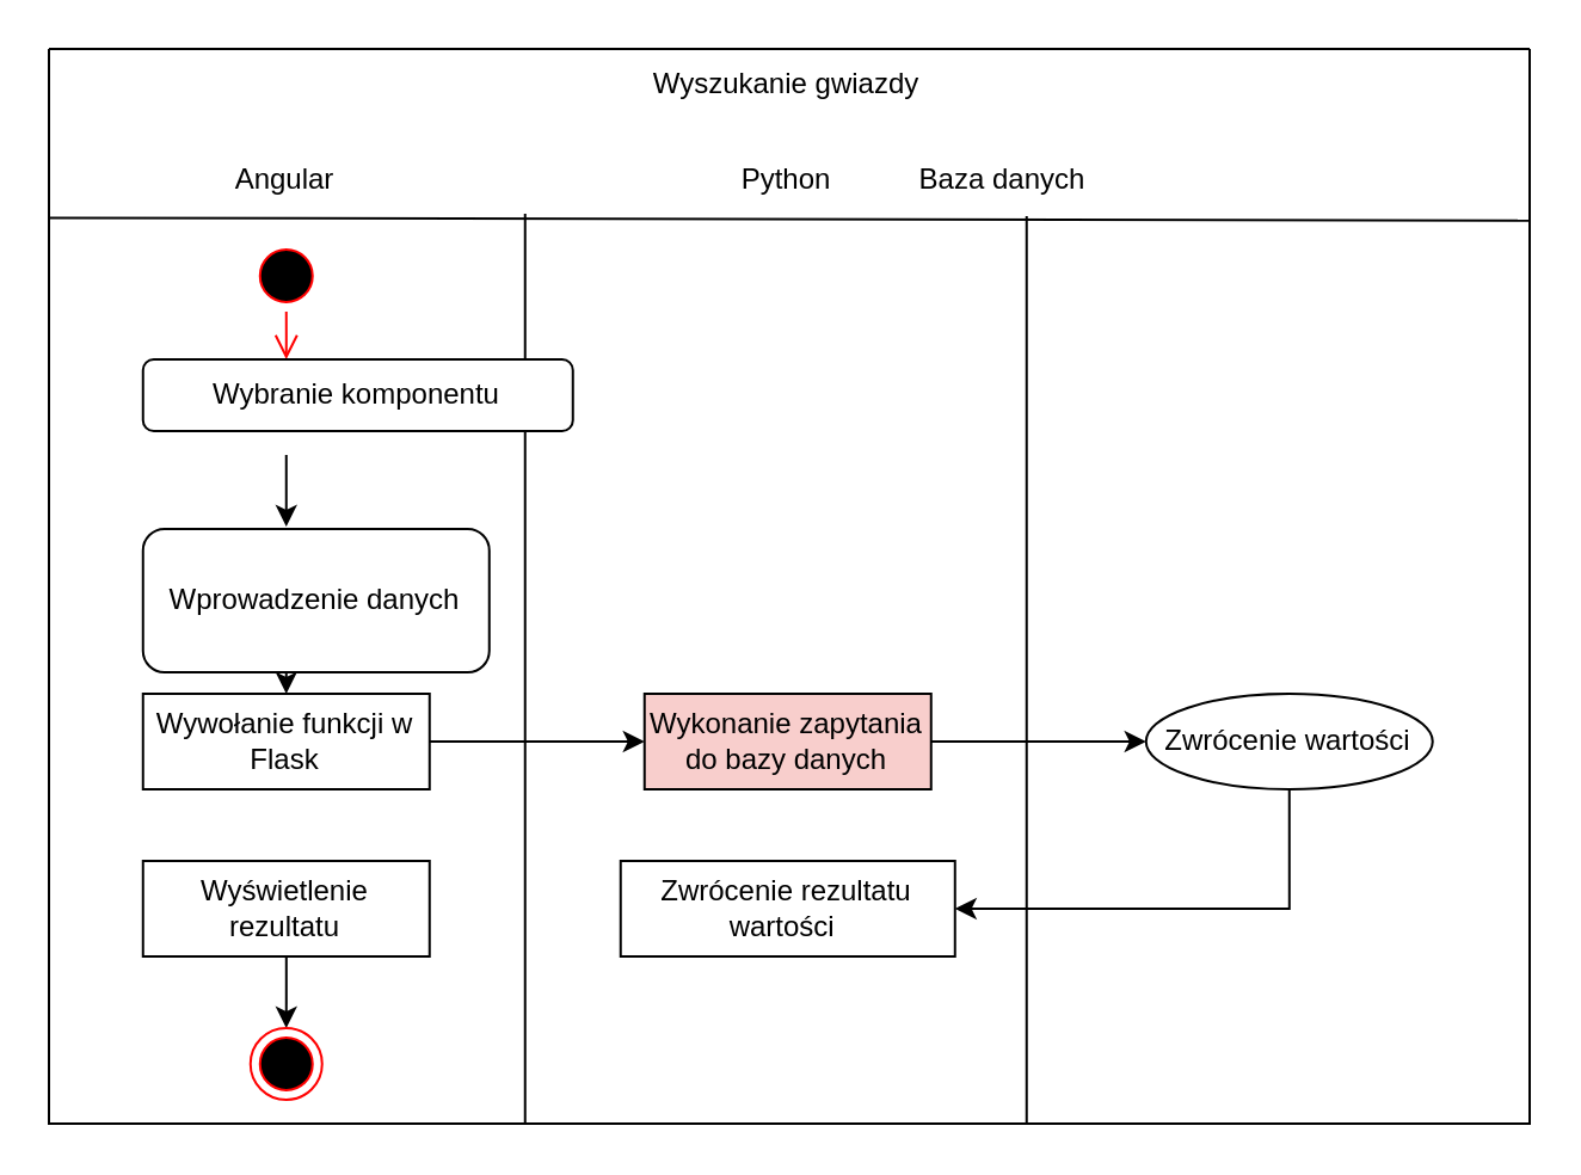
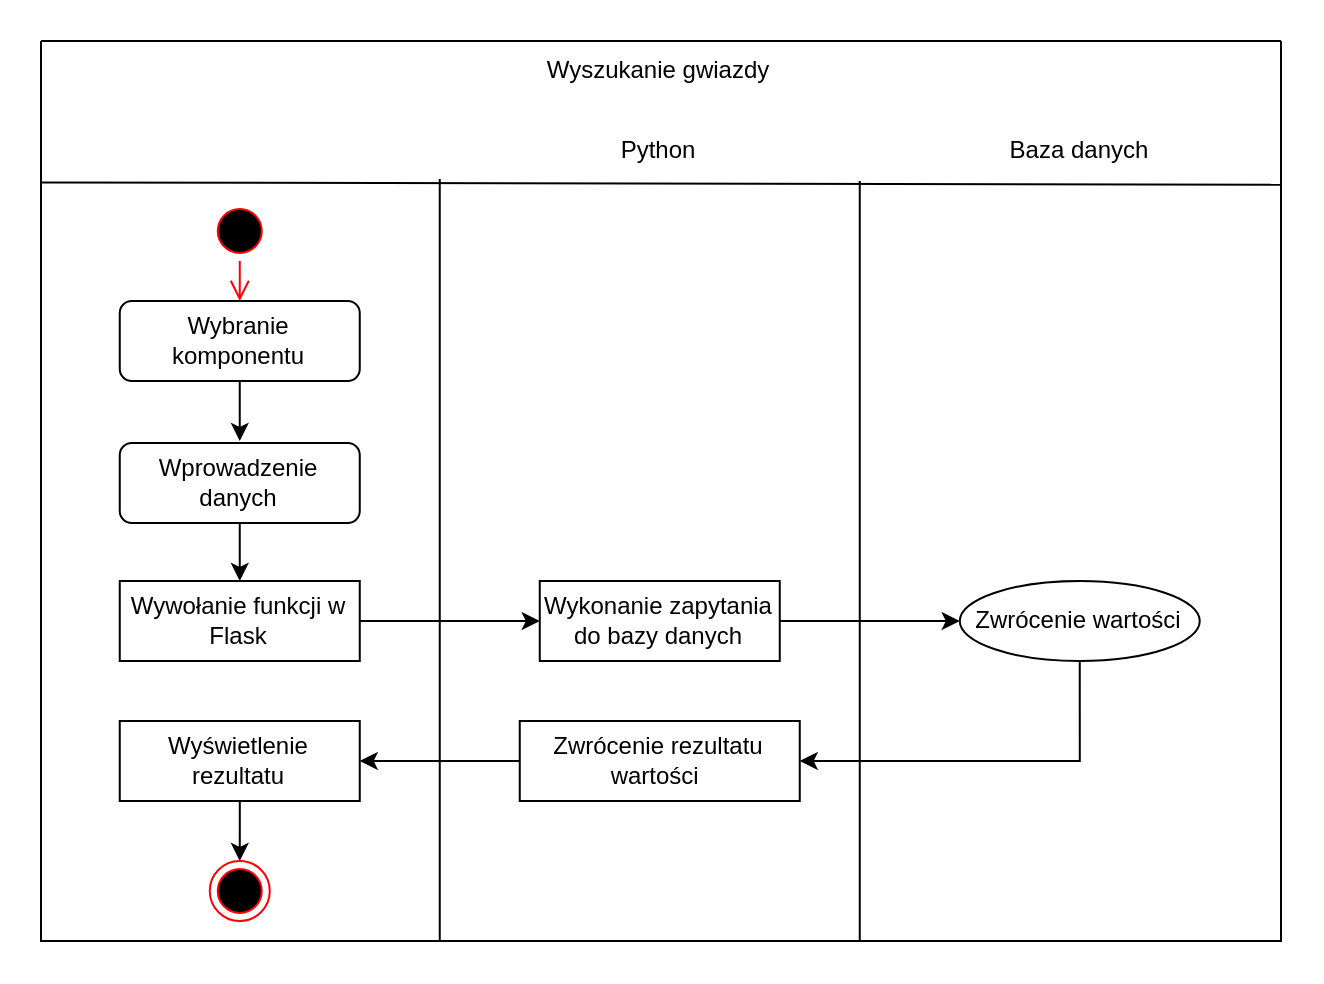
  <mxCell id="0" />
  <mxCell id="1" parent="0" />
  <mxCell id="2" value="" style="swimlane;startSize=0;" parent="1" vertex="1"><mxGeometry x="20" y="20" width="620" height="450" as="geometry" /></mxCell>
- <mxCell id="3" value="Angular" style="text;html=1;strokeColor=none;fillColor=none;align=center;verticalAlign=middle;whiteSpace=wrap;rounded=0;" parent="2" vertex="1"><mxGeometry x="69.38" y="40" width="60" height="30" as="geometry" /></mxCell>
- <mxCell id="4" value="Baza danych" style="text;html=1;strokeColor=none;fillColor=none;align=center;verticalAlign=middle;whiteSpace=wrap;rounded=0;" parent="2" vertex="1"><mxGeometry x="359.07" y="40" width="80.62" height="30" as="geometry" /></mxCell>
+ <mxCell id="4" value="Baza danych" style="text;html=1;strokeColor=none;fillColor=none;align=center;verticalAlign=middle;whiteSpace=wrap;rounded=0;" parent="2" vertex="1"><mxGeometry x="479.07" y="40" width="80.62" height="30" as="geometry" /></mxCell>
  <mxCell id="5" value="Wyszukanie gwiazdy" style="text;html=1;strokeColor=none;fillColor=none;align=center;verticalAlign=middle;whiteSpace=wrap;rounded=0;" parent="2" vertex="1"><mxGeometry x="244.38" width="130" height="30" as="geometry" /></mxCell>
  <mxCell id="6" value="Python" style="text;html=1;strokeColor=none;fillColor=none;align=center;verticalAlign=middle;whiteSpace=wrap;rounded=0;" parent="2" vertex="1"><mxGeometry x="279.38" y="40" width="60" height="30" as="geometry" /></mxCell>
  <mxCell id="7" value="" style="endArrow=none;html=1;rounded=0;" parent="2" edge="1"><mxGeometry width="50" height="50" relative="1" as="geometry"><mxPoint x="199.38" y="450" as="sourcePoint" /><mxPoint x="199.38" y="69" as="targetPoint" /></mxGeometry></mxCell>
  <mxCell id="8" value="" style="endArrow=none;html=1;rounded=0;" parent="2" edge="1"><mxGeometry width="50" height="50" relative="1" as="geometry"><mxPoint x="409.38" y="450" as="sourcePoint" /><mxPoint x="409.38" y="70" as="targetPoint" /></mxGeometry></mxCell>
  <mxCell id="9" value="" style="ellipse;html=1;shape=startState;fillColor=#000000;strokeColor=#ff0000;" parent="2" vertex="1"><mxGeometry x="84.38" y="80" width="30" height="30" as="geometry" /></mxCell>
  <mxCell id="10" value="" style="edgeStyle=orthogonalEdgeStyle;html=1;verticalAlign=bottom;endArrow=open;endSize=8;strokeColor=#ff0000;rounded=0;entryX=0.5;entryY=0;entryDx=0;entryDy=0;" parent="2" source="9" edge="1"><mxGeometry relative="1" as="geometry"><mxPoint x="99.38" y="130" as="targetPoint" /></mxGeometry></mxCell>
  <mxCell id="11" style="edgeStyle=orthogonalEdgeStyle;rounded=0;orthogonalLoop=1;jettySize=auto;html=1;entryX=0.5;entryY=0;entryDx=0;entryDy=0;entryPerimeter=0;" parent="2" edge="1"><mxGeometry relative="1" as="geometry"><mxPoint x="99.381" y="170" as="sourcePoint" /><mxPoint x="99.38" y="200" as="targetPoint" /></mxGeometry></mxCell>
  <mxCell id="12" style="edgeStyle=orthogonalEdgeStyle;rounded=0;orthogonalLoop=1;jettySize=auto;html=1;entryX=0.5;entryY=0;entryDx=0;entryDy=0;" parent="2" target="14" edge="1"><mxGeometry relative="1" as="geometry"><mxPoint x="99.381" y="240" as="sourcePoint" /></mxGeometry></mxCell>
  <mxCell id="13" style="edgeStyle=orthogonalEdgeStyle;rounded=0;orthogonalLoop=1;jettySize=auto;html=1;entryX=0;entryY=0.5;entryDx=0;entryDy=0;" parent="2" source="14" target="16" edge="1"><mxGeometry relative="1" as="geometry" /></mxCell>
  <mxCell id="14" value="Wywołanie funkcji w Flask" style="rounded=0;whiteSpace=wrap;html=1;" parent="2" vertex="1"><mxGeometry x="39.38" y="270" width="120" height="40" as="geometry" /></mxCell>
  <mxCell id="15" style="edgeStyle=orthogonalEdgeStyle;rounded=0;orthogonalLoop=1;jettySize=auto;html=1;entryX=0;entryY=0.5;entryDx=0;entryDy=0;" parent="2" source="16" target="18" edge="1"><mxGeometry relative="1" as="geometry" /></mxCell>
- <mxCell id="16" value="Wykonanie zapytania do bazy danych" style="rounded=0;whiteSpace=wrap;html=1;fillColor=#f8cecc;" parent="2" vertex="1"><mxGeometry x="249.38" y="270" width="120" height="40" as="geometry" /></mxCell>
+ <mxCell id="16" value="Wykonanie zapytania do bazy danych" style="rounded=0;whiteSpace=wrap;html=1;" parent="2" vertex="1"><mxGeometry x="249.38" y="270" width="120" height="40" as="geometry" /></mxCell>
  <mxCell id="17" style="edgeStyle=orthogonalEdgeStyle;rounded=0;orthogonalLoop=1;jettySize=auto;html=1;entryX=1;entryY=0.5;entryDx=0;entryDy=0;" parent="2" source="18" target="20" edge="1"><mxGeometry relative="1" as="geometry"><Array as="points"><mxPoint x="519.38" y="360" /></Array></mxGeometry></mxCell>
  <mxCell id="18" value="Zwrócenie wartości" style="ellipse;whiteSpace=wrap;html=1;" parent="2" vertex="1"><mxGeometry x="459.38" y="270" width="120" height="40" as="geometry" /></mxCell>
+ <mxCell id="19" style="edgeStyle=orthogonalEdgeStyle;rounded=0;orthogonalLoop=1;jettySize=auto;html=1;entryX=1;entryY=0.5;entryDx=0;entryDy=0;" parent="2" source="20" target="22" edge="1"><mxGeometry relative="1" as="geometry" /></mxCell>
  <mxCell id="20" value="Zwrócenie rezultatu wartości&amp;nbsp;" style="rounded=0;whiteSpace=wrap;html=1;" parent="2" vertex="1"><mxGeometry x="239.38" y="340" width="140" height="40" as="geometry" /></mxCell>
  <mxCell id="21" style="edgeStyle=orthogonalEdgeStyle;rounded=0;orthogonalLoop=1;jettySize=auto;html=1;entryX=0.5;entryY=0;entryDx=0;entryDy=0;" parent="2" source="22" target="23" edge="1"><mxGeometry relative="1" as="geometry" /></mxCell>
  <mxCell id="22" value="Wyświetlenie rezultatu" style="rounded=0;whiteSpace=wrap;html=1;" parent="2" vertex="1"><mxGeometry x="39.38" y="340" width="120" height="40" as="geometry" /></mxCell>
  <mxCell id="23" value="" style="ellipse;html=1;shape=endState;fillColor=#000000;strokeColor=#ff0000;" parent="2" vertex="1"><mxGeometry x="84.38" y="410" width="30" height="30" as="geometry" /></mxCell>
- <mxCell id="24" value="&lt;span&gt;Wybranie komponentu&lt;/span&gt;" style="rounded=1;whiteSpace=wrap;html=1;" vertex="1" parent="2"><mxGeometry x="39.38" y="130" width="180" height="30" as="geometry" /></mxCell>
- <mxCell id="25" value="Wprowadzenie danych" style="rounded=1;whiteSpace=wrap;html=1;" vertex="1" parent="2"><mxGeometry x="39.38" y="201" width="145" height="60" as="geometry" /></mxCell>
+ <mxCell id="24" value="&lt;span&gt;Wybranie komponentu&lt;/span&gt;" style="rounded=1;whiteSpace=wrap;html=1;" vertex="1" parent="2"><mxGeometry x="39.38" y="130" width="120" height="40" as="geometry" /></mxCell>
+ <mxCell id="25" value="Wprowadzenie danych" style="rounded=1;whiteSpace=wrap;html=1;" vertex="1" parent="2"><mxGeometry x="39.38" y="201" width="120" height="40" as="geometry" /></mxCell>
  <mxCell id="26" value="" style="endArrow=none;html=1;rounded=0;exitX=0.001;exitY=0.215;exitDx=0;exitDy=0;exitPerimeter=0;entryX=1.001;entryY=0.217;entryDx=0;entryDy=0;entryPerimeter=0;" parent="1" edge="1"><mxGeometry width="50" height="50" relative="1" as="geometry"><mxPoint x="20" y="90.7" as="sourcePoint" /><mxPoint x="640" y="91.86" as="targetPoint" /></mxGeometry></mxCell>
